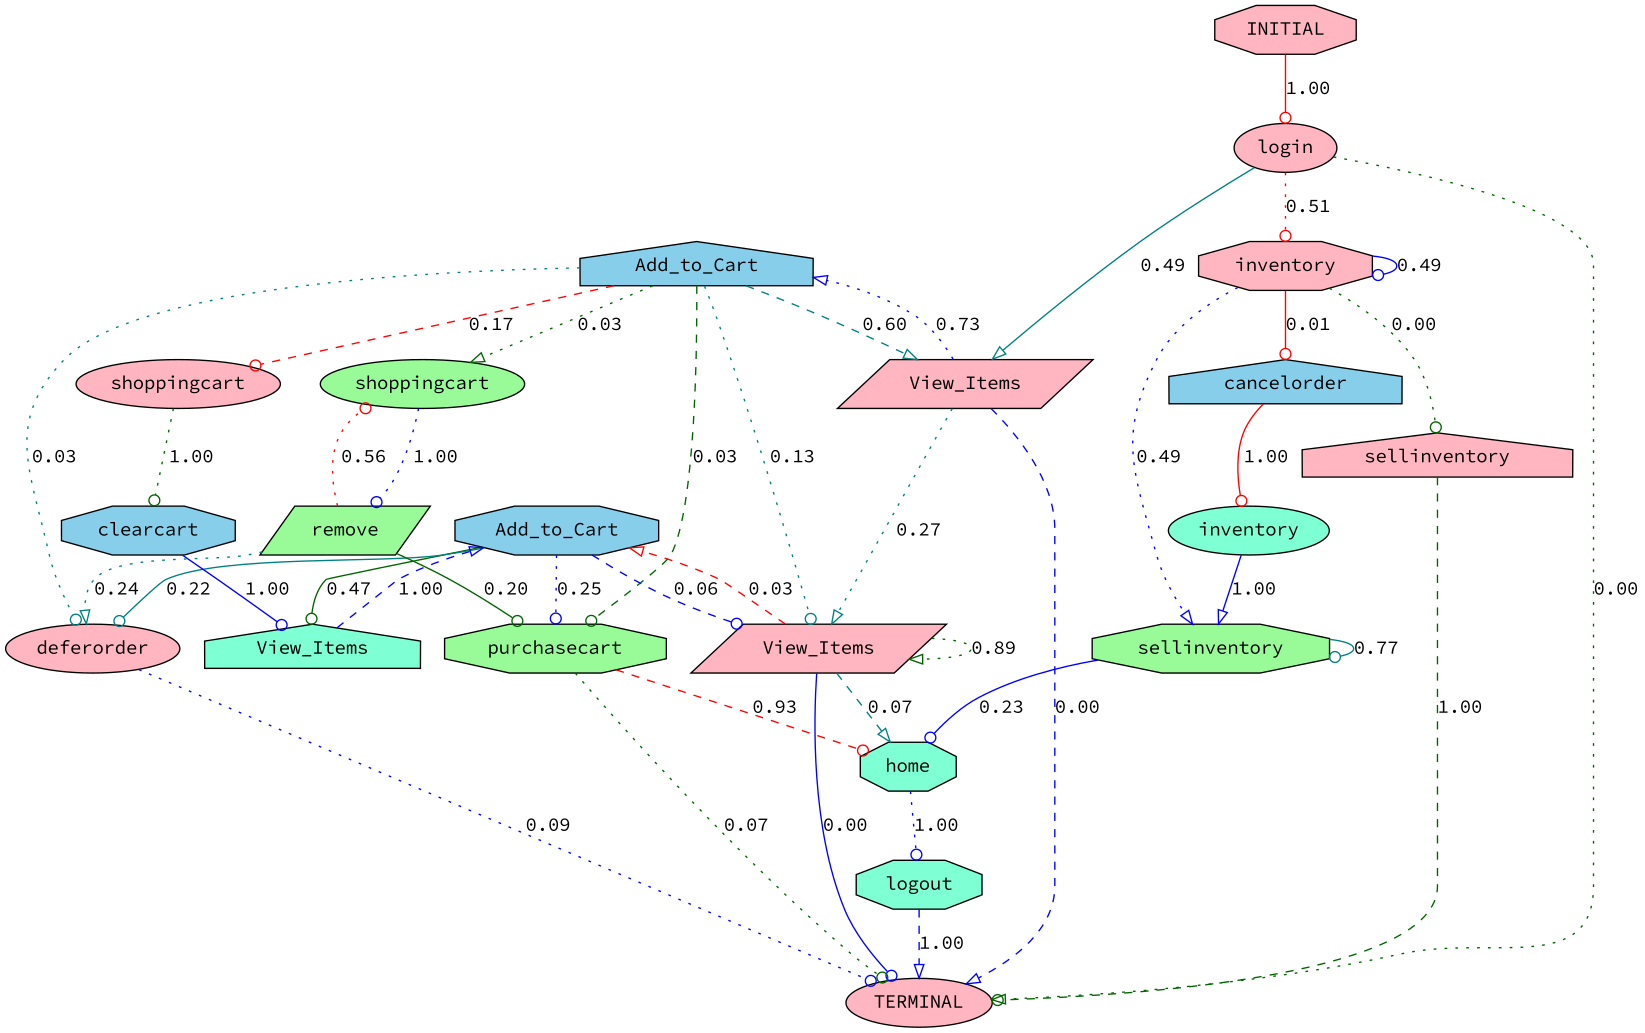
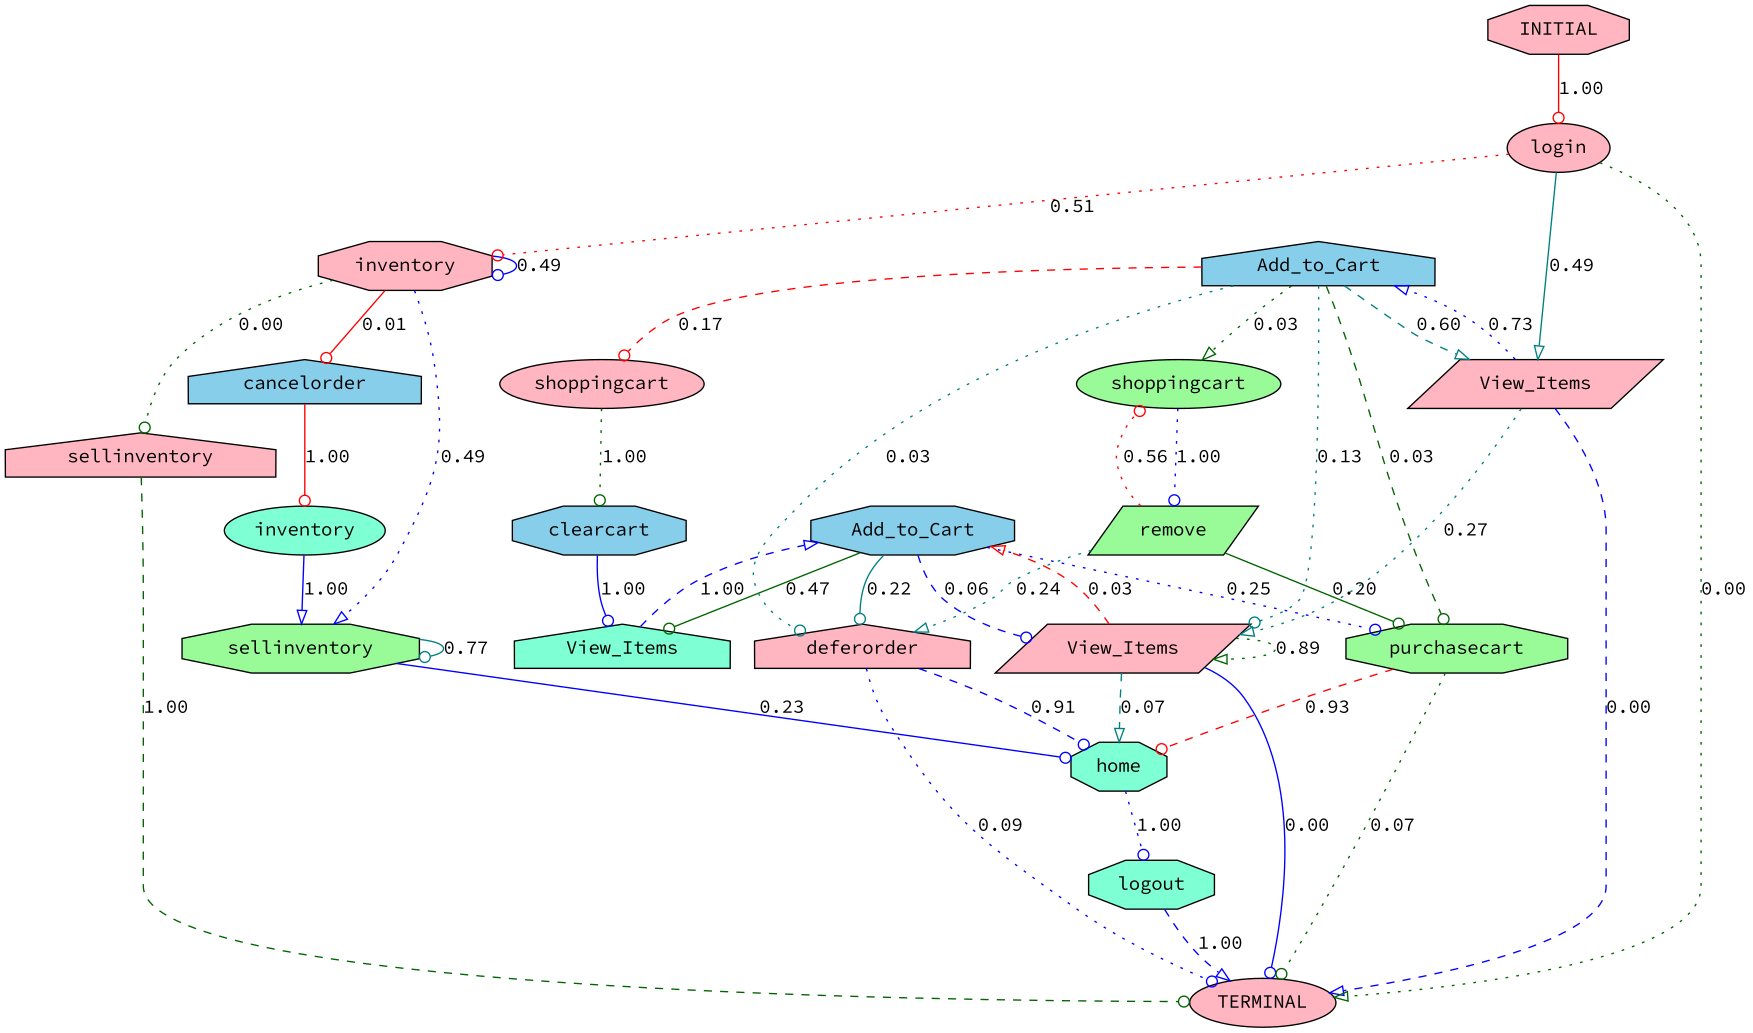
  digraph {
    fontname="Source Code Pro"
    node [fillcolor=lightpink fontname="Source Code Pro" shape=octagon style=filled]
    edge [arrowhead=odot color=blue fontname="Source Code Pro" style=dotted]
    n1 [fillcolor=skyblue label=Add_to_Cart]
    n2 [fillcolor=aquamarine label=View_Items shape=house]
    n3 [label=View_Items shape=parallelogram]
-   n4 [label=deferorder shape=ellipse]
+   n4 [label=deferorder shape=house]
    n5 [fillcolor=palegreen label=purchasecart]
    n6 [label=TERMINAL shape=ellipse]
    n7 [fillcolor=aquamarine label=home]
    n8 [fillcolor=skyblue label=Add_to_Cart shape=house]
    n9 [label=View_Items shape=parallelogram]
    n10 [label=shoppingcart shape=ellipse]
    n11 [fillcolor=palegreen label=shoppingcart shape=ellipse]
    n12 [fillcolor=skyblue label=clearcart]
    n13 [fillcolor=palegreen label=remove shape=parallelogram]
    n14 [fillcolor=aquamarine label=logout]
    n15 [fillcolor=skyblue label=cancelorder shape=house]
    n16 [fillcolor=aquamarine label=inventory shape=ellipse]
    n17 [fillcolor=palegreen label=sellinventory]
    n18 [label=inventory]
    n19 [label=sellinventory shape=house]
    n20 [label=login shape=ellipse]
    n21 [label=INITIAL]
    n1 -> n2 [color=darkgreen label=0.47 style=solid]
    n1 -> n3 [label=0.06 style=dashed]
    n1 -> n4 [color=teal label=0.22 style=solid]
    n1 -> n5 [label=0.25]
    n2 -> n1 [arrowhead=onormal label=1.00 style=dashed]
    n3 -> n1 [arrowhead=onormal color=red label=0.03 style=dashed]
    n3 -> n3 [arrowhead=onormal color=darkgreen label=0.89]
    n3 -> n6 [label=0.00 style=solid]
    n3 -> n7 [arrowhead=onormal color=teal label=0.07 style=dashed]
    n4 -> n6 [label=0.09]
+   n4 -> n7 [label=0.91 style=dashed]
    n5 -> n6 [color=darkgreen label=0.07]
    n5 -> n7 [color=red label=0.93 style=dashed]
    n7 -> n14 [label=1.00]
    n8 -> n3 [color=teal label=0.13]
    n8 -> n4 [color=teal label=0.03]
    n8 -> n5 [color=darkgreen label=0.03 style=dashed]
    n8 -> n9 [arrowhead=onormal color=teal label=0.60 style=dashed]
    n8 -> n10 [color=red label=0.17 style=dashed]
    n8 -> n11 [arrowhead=onormal color=darkgreen label=0.03]
    n9 -> n3 [arrowhead=onormal color=teal label=0.27]
    n9 -> n6 [arrowhead=onormal label=0.00 style=dashed]
    n9 -> n8 [arrowhead=onormal label=0.73]
    n10 -> n12 [color=darkgreen label=1.00]
    n11 -> n13 [label=1.00]
    n12 -> n2 [label=1.00 style=solid]
    n13 -> n4 [arrowhead=onormal color=teal label=0.24]
    n13 -> n5 [color=darkgreen label=0.20 style=solid]
    n13 -> n11 [color=red label=0.56]
    n14 -> n6 [arrowhead=onormal label=1.00 style=dashed]
    n15 -> n16 [color=red label=1.00 style=solid]
    n16 -> n17 [arrowhead=onormal label=1.00 style=solid]
    n17 -> n7 [label=0.23 style=solid]
    n17 -> n17 [color=teal label=0.77 style=solid]
    n18 -> n15 [color=red label=0.01 style=solid]
    n18 -> n17 [arrowhead=onormal label=0.49]
    n18 -> n18 [label=0.49 style=solid]
    n18 -> n19 [color=darkgreen label=0.00]
    n19 -> n6 [color=darkgreen label=1.00 style=dashed]
    n20 -> n6 [arrowhead=onormal color=darkgreen label=0.00]
    n20 -> n9 [arrowhead=onormal color=teal label=0.49 style=solid]
    n20 -> n18 [color=red label=0.51]
    n21 -> n20 [color=red label=1.00 style=solid]
  }
